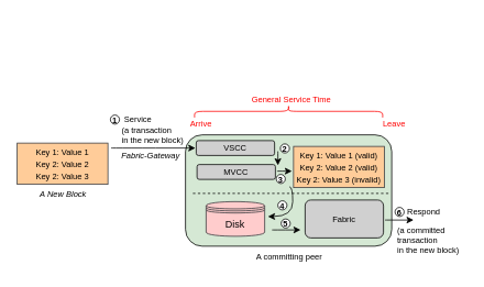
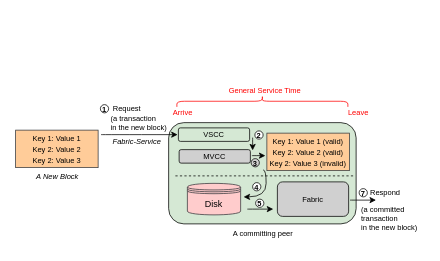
  <mxCell id="0" />
  <mxCell id="1" parent="0" />
  <mxCell id="2" value="Leave" style="text;strokeColor=none;fillColor=none;align=left;verticalAlign=middle;spacingLeft=4;spacingRight=4;overflow=hidden;points=[[0,0.5],[1,0.5]];portConstraint=eastwest;rotatable=0;fontSize=10;fontColor=#FF0000;" parent="1" vertex="1"><mxGeometry x="457.5" y="134" width="56.5" height="30" as="geometry" /></mxCell>
  <mxCell id="3" value="&lt;font color=&quot;#000000&quot;&gt;&lt;i&gt;A New Block&lt;/i&gt;&lt;/font&gt;" style="text;html=1;strokeColor=none;fillColor=none;align=center;verticalAlign=middle;whiteSpace=wrap;rounded=0;shadow=0;fontSize=10;fontColor=#0000CC;" parent="1" vertex="1"><mxGeometry x="36" y="219" width="80" height="30" as="geometry" /></mxCell>
  <mxCell id="4" value="&lt;font style=&quot;font-size: 10px;&quot;&gt;Key 1: Value 1&lt;br&gt;Key 2: Value 2&lt;br&gt;Key 2: Value 3&lt;/font&gt;" style="rounded=0;whiteSpace=wrap;html=1;fillColor=#ffcc99;strokeColor=#36393d;" parent="1" vertex="1"><mxGeometry x="20" y="173" width="110" height="50" as="geometry" /></mxCell>
  <mxCell id="5" value="" style="rounded=1;whiteSpace=wrap;html=1;fillColor=#D5E8D4;shadow=0;" parent="1" vertex="1"><mxGeometry x="224" y="163" width="250" height="135" as="geometry" /></mxCell>
- <mxCell id="6" value="VSCC" style="rounded=1;whiteSpace=wrap;html=1;fontSize=10;fillColor=#D0D0D0;" parent="1" vertex="1"><mxGeometry x="237" y="170" width="95" height="18" as="geometry" /></mxCell>
+ <mxCell id="6" value="VSCC" style="rounded=1;whiteSpace=wrap;html=1;fontSize=10;fillColor=#d5e8d4;" parent="1" vertex="1"><mxGeometry x="237" y="170" width="95" height="18" as="geometry" /></mxCell>
  <mxCell id="7" value="&lt;font style=&quot;font-size: 10px;&quot;&gt;Key 1: Value 1 (valid)&lt;br&gt;Key 2: Value 2 (valid)&lt;br&gt;Key 2: Value 3 (invalid)&lt;/font&gt;" style="rounded=0;whiteSpace=wrap;html=1;fillColor=#ffcc99;strokeColor=#36393d;" parent="1" vertex="1"><mxGeometry x="355" y="177" width="110" height="50" as="geometry" /></mxCell>
  <mxCell id="8" value="MVCC" style="rounded=1;whiteSpace=wrap;html=1;fontSize=10;fillColor=#D0D0D0;" parent="1" vertex="1"><mxGeometry x="238" y="199" width="95" height="18" as="geometry" /></mxCell>
  <mxCell id="9" value="Disk" style="shape=datastore;whiteSpace=wrap;html=1;fillColor=#ffcccc;strokeColor=#36393d;" parent="1" vertex="1"><mxGeometry x="249" y="244" width="71" height="42" as="geometry" /></mxCell>
  <mxCell id="10" value="" style="endArrow=classic;html=1;rounded=0;fontSize=10;curved=1;" parent="1" edge="1"><mxGeometry width="50" height="50" relative="1" as="geometry"><mxPoint x="134" y="179" as="sourcePoint" /><mxPoint x="236" y="179" as="targetPoint" /></mxGeometry></mxCell>
  <mxCell id="11" value="" style="endArrow=classic;html=1;rounded=0;fontSize=10;curved=1;" parent="1" edge="1"><mxGeometry width="50" height="50" relative="1" as="geometry"><mxPoint x="336" y="183" as="sourcePoint" /><mxPoint x="336" y="200" as="targetPoint" /></mxGeometry></mxCell>
  <mxCell id="12" value="" style="endArrow=classic;html=1;rounded=0;fontSize=10;curved=1;" parent="1" edge="1"><mxGeometry width="50" height="50" relative="1" as="geometry"><mxPoint x="335" y="207" as="sourcePoint" /><mxPoint x="353" y="207" as="targetPoint" /></mxGeometry></mxCell>
  <mxCell id="13" value="" style="endArrow=none;html=1;rounded=0;fontSize=10;dashed=1;" parent="1" edge="1"><mxGeometry width="50" height="50" relative="1" as="geometry"><mxPoint x="233" y="234" as="sourcePoint" /><mxPoint x="470" y="234" as="targetPoint" /></mxGeometry></mxCell>
  <mxCell id="14" value="" style="endArrow=classic;html=1;rounded=0;fontSize=10;curved=1;" parent="1" edge="1"><mxGeometry width="50" height="50" relative="1" as="geometry"><mxPoint x="329" y="278.333" as="sourcePoint" /><mxPoint x="363.5" y="278.333" as="targetPoint" /></mxGeometry></mxCell>
  <mxCell id="15" value="" style="curved=1;endArrow=classic;html=1;rounded=0;fontSize=10;" parent="1" edge="1"><mxGeometry width="50" height="50" relative="1" as="geometry"><mxPoint x="350" y="226" as="sourcePoint" /><mxPoint x="324" y="262" as="targetPoint" /><Array as="points"><mxPoint x="354" y="226" /><mxPoint x="354" y="262" /></Array></mxGeometry></mxCell>
  <mxCell id="16" value="Fabric" style="rounded=1;whiteSpace=wrap;html=1;fontSize=10;fillColor=#D0D0D0;" parent="1" vertex="1"><mxGeometry x="369" y="242" width="95" height="46" as="geometry" /></mxCell>
- <mxCell id="17" value="&lt;font color=&quot;#000000&quot;&gt;&lt;i&gt;Fabric-Gateway&lt;/i&gt;&lt;/font&gt;" style="text;html=1;strokeColor=none;fillColor=none;align=center;verticalAlign=middle;whiteSpace=wrap;rounded=0;shadow=0;fontSize=10;fontColor=#0000CC;" parent="1" vertex="1"><mxGeometry x="142" y="173" width="80" height="30" as="geometry" /></mxCell>
+ <mxCell id="17" value="&lt;font color=&quot;#000000&quot;&gt;&lt;i&gt;Fabric-Service&lt;/i&gt;&lt;/font&gt;" style="text;html=1;strokeColor=none;fillColor=none;align=center;verticalAlign=middle;whiteSpace=wrap;rounded=0;shadow=0;fontSize=10;fontColor=#0000CC;" parent="1" vertex="1"><mxGeometry x="142" y="173" width="80" height="30" as="geometry" /></mxCell>
  <mxCell id="18" value="1" style="ellipse;whiteSpace=wrap;html=1;aspect=fixed;fontSize=10;strokeColor=#000000;fillColor=#FFFFFF;fontStyle=1" parent="1" vertex="1"><mxGeometry x="133" y="139" width="11" height="11" as="geometry" /></mxCell>
  <mxCell id="19" value="2" style="ellipse;whiteSpace=wrap;html=1;aspect=fixed;fontSize=10;strokeColor=#000000;fillColor=#FFFFFF;fontStyle=1" parent="1" vertex="1"><mxGeometry x="339" y="174" width="11" height="11" as="geometry" /></mxCell>
- <mxCell id="20" value="3" style="ellipse;whiteSpace=wrap;html=1;aspect=fixed;fontSize=10;strokeColor=#000000;fillColor=#FFFFFF;fontStyle=1" parent="1" vertex="1"><mxGeometry x="334" y="211" width="11" height="11" as="geometry" /></mxCell>
+ <mxCell id="20" value="3" style="ellipse;whiteSpace=wrap;html=1;aspect=fixed;fontSize=10;strokeColor=#000000;fillColor=#d0d0d0;fontStyle=1;" parent="1" vertex="1"><mxGeometry x="334" y="211" width="11" height="11" as="geometry" /></mxCell>
  <mxCell id="21" value="5" style="ellipse;whiteSpace=wrap;html=1;aspect=fixed;fontSize=10;strokeColor=#000000;fillColor=#FFFFFF;fontStyle=1" parent="1" vertex="1"><mxGeometry x="340" y="265" width="11" height="11" as="geometry" /></mxCell>
  <mxCell id="22" value="Arrive" style="text;strokeColor=none;fillColor=none;align=left;verticalAlign=middle;spacingLeft=4;spacingRight=4;overflow=hidden;points=[[0,0.5],[1,0.5]];portConstraint=eastwest;rotatable=0;fontSize=10;fontColor=#FF0000;" parent="1" vertex="1"><mxGeometry x="224" y="134" width="80" height="30" as="geometry" /></mxCell>
  <mxCell id="23" value="4" style="ellipse;whiteSpace=wrap;html=1;aspect=fixed;fontSize=10;strokeColor=#000000;fillColor=#FFFFFF;fontStyle=1" parent="1" vertex="1"><mxGeometry x="336" y="243" width="11" height="11" as="geometry" /></mxCell>
  <mxCell id="24" value="" style="endArrow=classic;html=1;rounded=0;fontSize=10;curved=1;" parent="1" edge="1"><mxGeometry width="50" height="50" relative="1" as="geometry"><mxPoint x="466" y="266.333" as="sourcePoint" /><mxPoint x="500.5" y="266.333" as="targetPoint" /></mxGeometry></mxCell>
- <mxCell id="25" value="6" style="ellipse;whiteSpace=wrap;html=1;aspect=fixed;fontSize=10;strokeColor=#000000;fillColor=#FFFFFF;fontStyle=1" parent="1" vertex="1"><mxGeometry x="478" y="251" width="11" height="11" as="geometry" /></mxCell>
+ <mxCell id="25" value="7" style="ellipse;whiteSpace=wrap;html=1;aspect=fixed;fontSize=10;strokeColor=#000000;fillColor=#FFFFFF;fontStyle=1" parent="1" vertex="1"><mxGeometry x="478" y="251" width="11" height="11" as="geometry" /></mxCell>
  <mxCell id="26" value="Respond" style="text;strokeColor=none;fillColor=none;align=left;verticalAlign=middle;spacingLeft=4;spacingRight=4;overflow=hidden;points=[[0,0.5],[1,0.5]];portConstraint=eastwest;rotatable=0;fontSize=10;fontColor=#000000;" parent="1" vertex="1"><mxGeometry x="487" y="241" width="54" height="30" as="geometry" /></mxCell>
- <mxCell id="27" value="Service" style="text;strokeColor=none;fillColor=none;align=left;verticalAlign=middle;spacingLeft=4;spacingRight=4;overflow=hidden;points=[[0,0.5],[1,0.5]];portConstraint=eastwest;rotatable=0;fontSize=10;fontColor=#000000;" parent="1" vertex="1"><mxGeometry x="144" y="129" width="54" height="30" as="geometry" /></mxCell>
+ <mxCell id="27" value="Request" style="text;strokeColor=none;fillColor=none;align=left;verticalAlign=middle;spacingLeft=4;spacingRight=4;overflow=hidden;points=[[0,0.5],[1,0.5]];portConstraint=eastwest;rotatable=0;fontSize=10;fontColor=#000000;" parent="1" vertex="1"><mxGeometry x="144" y="129" width="54" height="30" as="geometry" /></mxCell>
  <mxCell id="28" value="(a transaction &#10;in the new block)" style="text;strokeColor=none;fillColor=none;align=left;verticalAlign=middle;spacingLeft=4;spacingRight=4;overflow=hidden;points=[[0,0.5],[1,0.5]];portConstraint=eastwest;rotatable=0;fontSize=10;fontColor=#000000;" parent="1" vertex="1"><mxGeometry x="141" y="148" width="117" height="30" as="geometry" /></mxCell>
  <mxCell id="29" value="(a committed &#10;transaction&#10;in the new block)" style="text;strokeColor=none;fillColor=none;align=left;verticalAlign=middle;spacingLeft=4;spacingRight=4;overflow=hidden;points=[[0,0.5],[1,0.5]];portConstraint=eastwest;rotatable=0;fontSize=10;fontColor=#000000;" parent="1" vertex="1"><mxGeometry x="475" y="270" width="89" height="42" as="geometry" /></mxCell>
  <mxCell id="30" value="" style="shape=curlyBracket;whiteSpace=wrap;html=1;rounded=1;flipH=1;labelPosition=right;verticalLabelPosition=middle;align=left;verticalAlign=middle;fontColor=#000000;rotation=-90;strokeColor=#FF0000;" parent="1" vertex="1"><mxGeometry x="341.5" y="20.5" width="15" height="228" as="geometry" /></mxCell>
  <mxCell id="31" value="General Service Time" style="text;strokeColor=none;fillColor=none;align=left;verticalAlign=middle;spacingLeft=4;spacingRight=4;overflow=hidden;points=[[0,0.5],[1,0.5]];portConstraint=eastwest;rotatable=0;fontSize=10;fontColor=#FF0000;" parent="1" vertex="1"><mxGeometry x="298.5" y="105" width="115.5" height="30" as="geometry" /></mxCell>
  <mxCell id="32" value="A committing peer" style="text;strokeColor=none;fillColor=none;align=left;verticalAlign=middle;spacingLeft=4;spacingRight=4;overflow=hidden;points=[[0,0.5],[1,0.5]];portConstraint=eastwest;rotatable=0;fontSize=10;fontColor=#000000;" parent="1" vertex="1"><mxGeometry x="304" y="296" width="108" height="30" as="geometry" /></mxCell>
